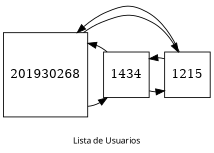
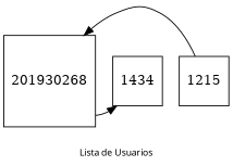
  digraph {
    compound=true
    fontname=Verdana
    fontsize=10
    label=" Lista de Usuarios "
    style=filled
    node [shape=square]
    edge [constraint=false]
    201930268 [height=.1]
    n2 [height=.1 label=1434]
    n3 [height=.1 label=1215]
    subgraph sub_1 {
      label="Lista doble circular"
      201930268
      n2
      n3
    }
    201930268 -> n2
-   201930268 -> n3
-   n2 -> 201930268
-   n2 -> n3
    n3 -> 201930268
-   n3 -> n2
  }
